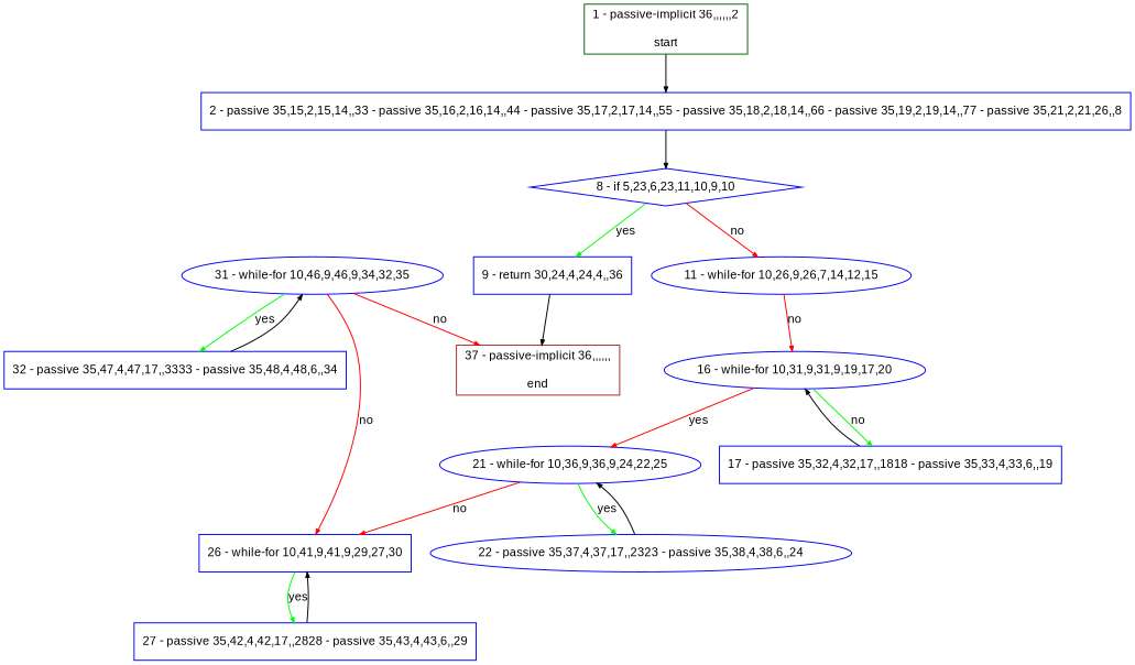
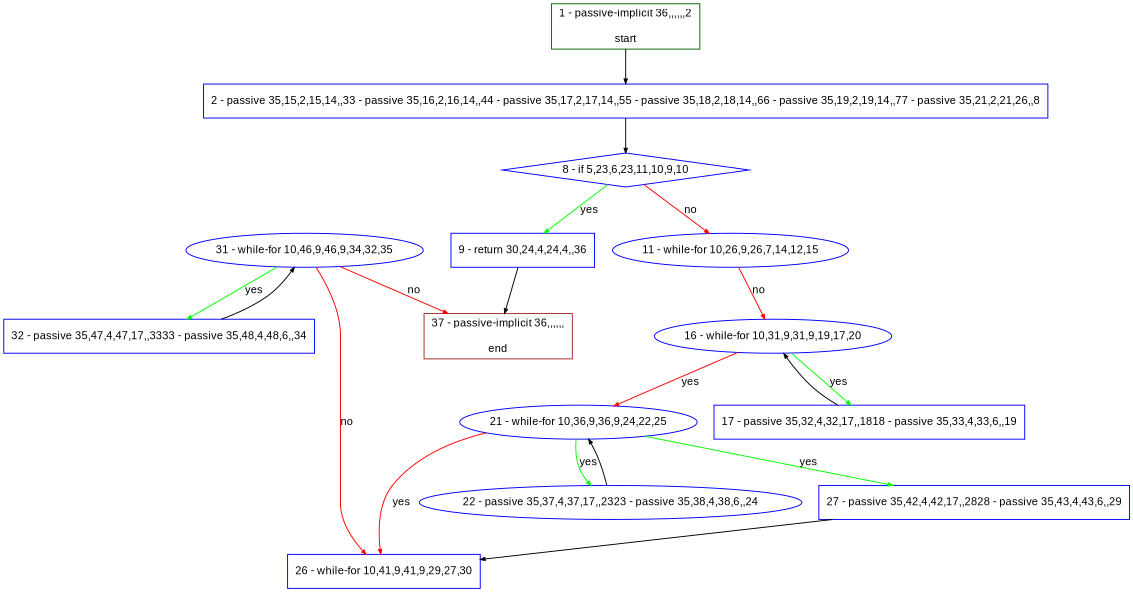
  digraph {
    bgcolor=white
    compound=true
    fillcolor="#FFFFCC"
    fontname=Arial
    fontsize=12
    pack=true
    packmode=clust
    style="rounded,filled"
    node [color="#0000ff" compound=true fillcolor="#ffffff" fixedsize=false fontname=Arial fontsize=12 node_initialized=no shape=box style=filled]
    edge [arrowhead=normal arrowsize=0.5 arrowtail=none color="#000000" compound=true dir=forward fontcolor=black fontname=Arial fontsize=12]
    n1 [label="2 - passive 35,15,2,15,14,,33 - passive 35,16,2,16,14,,44 - passive 35,17,2,17,14,,55 - passive 35,18,2,18,14,,66 - passive 35,19,2,19,14,,77 - passive 35,21,2,21,26,,8"]
    n2 [label="8 - if 5,23,6,23,11,10,9,10" shape=diamond]
    n3 [label="9 - return 30,24,4,24,4,,36"]
    n4 [label="11 - while-for 10,26,9,26,7,14,12,15" shape=oval]
    n5 [color="#006400" label="1 - passive-implicit 36,,,,,,2\n\nstart"]
    n6 [color="#a52a2a" label="37 - passive-implicit 36,,,,,,\n\nend"]
    n7 [label="16 - while-for 10,31,9,31,9,19,17,20" shape=oval]
    n8 [label="17 - passive 35,32,4,32,17,,1818 - passive 35,33,4,33,6,,19"]
    n9 [label="21 - while-for 10,36,9,36,9,24,22,25" shape=oval]
    n10 [label="22 - passive 35,37,4,37,17,,2323 - passive 35,38,4,38,6,,24" shape=ellipse]
    n11 [label="26 - while-for 10,41,9,41,9,29,27,30"]
    n12 [label="27 - passive 35,42,4,42,17,,2828 - passive 35,43,4,43,6,,29"]
    n13 [label="31 - while-for 10,46,9,46,9,34,32,35" shape=oval]
    n14 [label="32 - passive 35,47,4,47,17,,3333 - passive 35,48,4,48,6,,34"]
    n1 -> n2
    n2 -> n3 [color="#00ff00" label=yes]
    n2 -> n4 [color="#ff0000" label=no]
    n3 -> n6
    n4 -> n7 [color="#ff0000" label=no]
    n5 -> n1
-   n7 -> n8 [color="#00ff00" label=no]
+   n7 -> n8 [color="#00ff00" label=yes]
    n7 -> n9 [color="#ff0000" label=yes]
    n8 -> n7
    n9 -> n10 [color="#00ff00" label=yes]
-   n9 -> n11 [color="#ff0000" label=no]
+   n9 -> n11 [color="#ff0000" label=yes]
    n10 -> n9
-   n11 -> n12 [color="#00ff00" label=yes]
+   n9 -> n12 [color="#00ff00" label=yes]
    n12 -> n11
    n13 -> n6 [color="#ff0000" label=no]
    n13 -> n11 [color="#ff0000" label=no]
    n13 -> n14 [color="#00ff00" label=yes]
    n14 -> n13
  }
